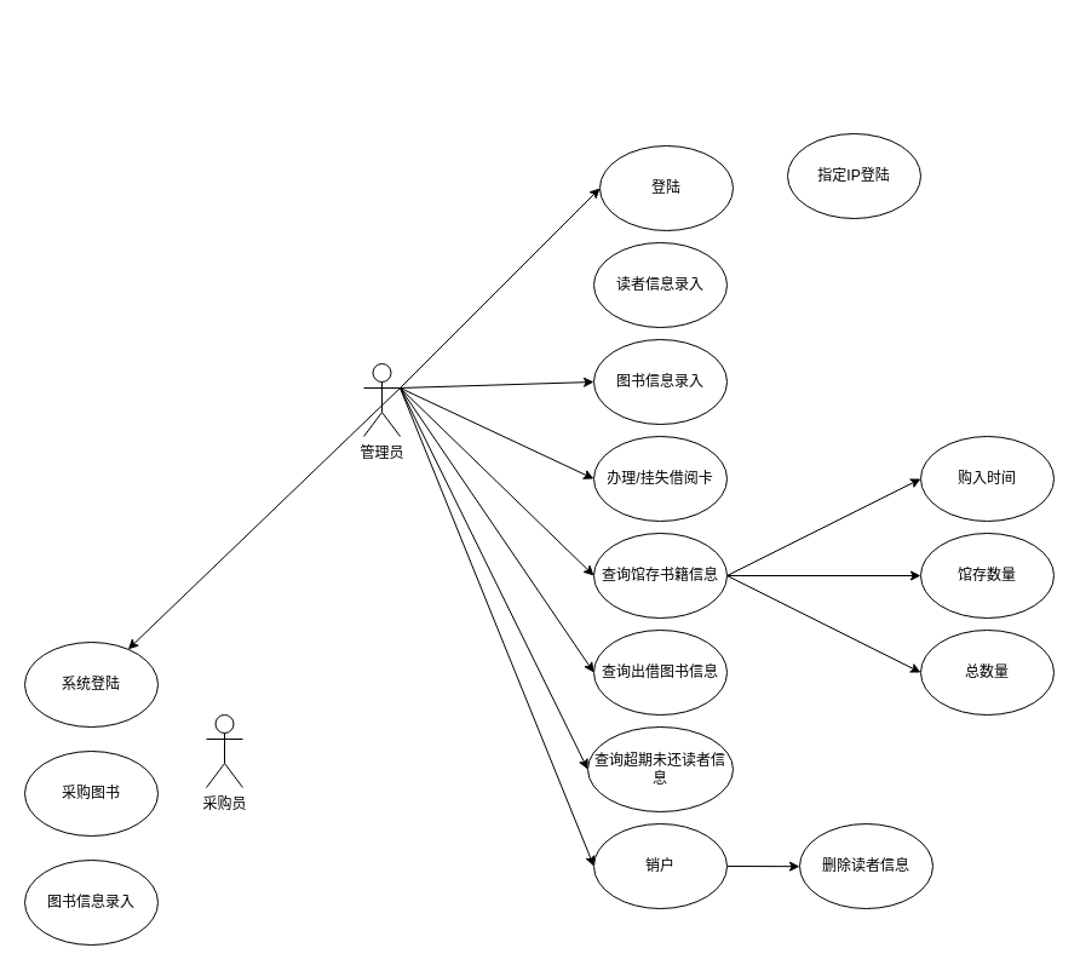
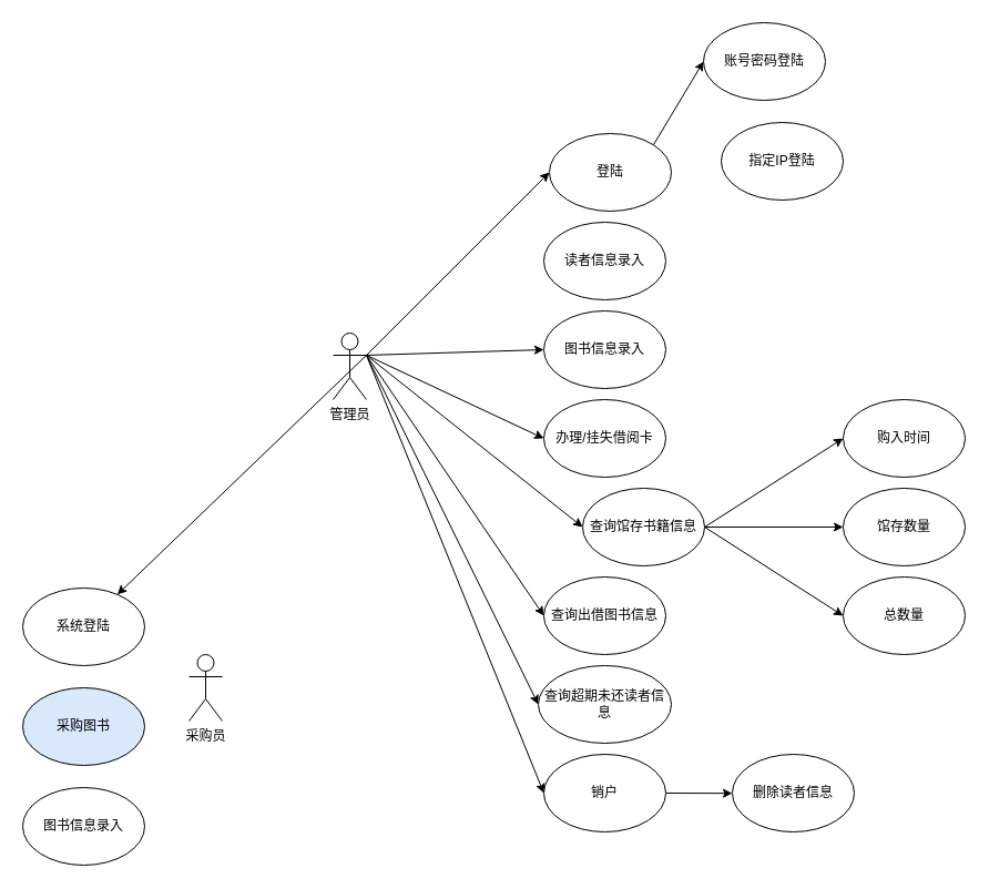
  <mxCell id="0" />
  <mxCell id="1" parent="0" />
  <mxCell id="2" style="orthogonalLoop=1;jettySize=auto;html=1;exitX=1;exitY=0.333;exitDx=0;exitDy=0;exitPerimeter=0;" edge="1" parent="1" source="10" target="33"><mxGeometry relative="1" as="geometry" /></mxCell>
  <mxCell id="3" style="orthogonalLoop=1;jettySize=auto;html=1;exitX=1;exitY=0.333;exitDx=0;exitDy=0;exitPerimeter=0;entryX=0;entryY=0.5;entryDx=0;entryDy=0;" edge="1" parent="1" source="10" target="12"><mxGeometry relative="1" as="geometry" /></mxCell>
  <mxCell id="4" style="orthogonalLoop=1;jettySize=auto;html=1;exitX=1;exitY=0.333;exitDx=0;exitDy=0;exitPerimeter=0;entryX=0;entryY=0.5;entryDx=0;entryDy=0;" edge="1" parent="1" source="10" target="13"><mxGeometry relative="1" as="geometry" /></mxCell>
  <mxCell id="5" style="orthogonalLoop=1;jettySize=auto;html=1;exitX=1;exitY=0.333;exitDx=0;exitDy=0;exitPerimeter=0;entryX=0;entryY=0.5;entryDx=0;entryDy=0;" edge="1" parent="1" source="10" target="17"><mxGeometry relative="1" as="geometry" /></mxCell>
  <mxCell id="6" style="edgeStyle=none;orthogonalLoop=1;jettySize=auto;html=1;exitX=1;exitY=0.333;exitDx=0;exitDy=0;exitPerimeter=0;entryX=0;entryY=0.5;entryDx=0;entryDy=0;" edge="1" parent="1" source="10" target="18"><mxGeometry relative="1" as="geometry" /></mxCell>
  <mxCell id="7" style="edgeStyle=none;orthogonalLoop=1;jettySize=auto;html=1;exitX=1;exitY=0.333;exitDx=0;exitDy=0;exitPerimeter=0;entryX=0;entryY=0.5;entryDx=0;entryDy=0;" edge="1" parent="1" source="10" target="19"><mxGeometry relative="1" as="geometry" /></mxCell>
  <mxCell id="8" style="edgeStyle=none;orthogonalLoop=1;jettySize=auto;html=1;exitX=1;exitY=0.333;exitDx=0;exitDy=0;exitPerimeter=0;entryX=0;entryY=0.5;entryDx=0;entryDy=0;" edge="1" parent="1" source="10" target="24"><mxGeometry relative="1" as="geometry" /></mxCell>
  <mxCell id="9" style="edgeStyle=none;orthogonalLoop=1;jettySize=auto;html=1;exitX=1;exitY=0.333;exitDx=0;exitDy=0;exitPerimeter=0;entryX=0;entryY=0.5;entryDx=0;entryDy=0;" edge="1" parent="1" source="10" target="26"><mxGeometry relative="1" as="geometry" /></mxCell>
  <mxCell id="10" value="管理员" style="shape=umlActor;verticalLabelPosition=bottom;verticalAlign=top;html=1;outlineConnect=0;" vertex="1" parent="1"><mxGeometry x="300" y="300" width="30" height="60" as="geometry" /></mxCell>
  <mxCell id="11" value="读者信息录入" style="ellipse;whiteSpace=wrap;html=1;" vertex="1" parent="1"><mxGeometry x="490" y="200" width="110" height="70" as="geometry" /></mxCell>
  <mxCell id="12" value="图书信息录入" style="ellipse;whiteSpace=wrap;html=1;" vertex="1" parent="1"><mxGeometry x="490" y="280" width="110" height="70" as="geometry" /></mxCell>
  <mxCell id="13" value="办理/挂失借阅卡" style="ellipse;whiteSpace=wrap;html=1;" vertex="1" parent="1"><mxGeometry x="490" y="360" width="110" height="70" as="geometry" /></mxCell>
  <mxCell id="14" style="edgeStyle=none;orthogonalLoop=1;jettySize=auto;html=1;exitX=1;exitY=0.5;exitDx=0;exitDy=0;entryX=0;entryY=0.5;entryDx=0;entryDy=0;" edge="1" parent="1" source="17" target="20"><mxGeometry relative="1" as="geometry" /></mxCell>
  <mxCell id="15" style="edgeStyle=none;orthogonalLoop=1;jettySize=auto;html=1;exitX=1;exitY=0.5;exitDx=0;exitDy=0;entryX=0;entryY=0.5;entryDx=0;entryDy=0;" edge="1" parent="1" source="17" target="21"><mxGeometry relative="1" as="geometry" /></mxCell>
  <mxCell id="16" style="edgeStyle=none;orthogonalLoop=1;jettySize=auto;html=1;exitX=1;exitY=0.5;exitDx=0;exitDy=0;entryX=0;entryY=0.5;entryDx=0;entryDy=0;" edge="1" parent="1" source="17" target="22"><mxGeometry relative="1" as="geometry" /></mxCell>
- <mxCell id="17" value="查询馆存书籍信息" style="ellipse;whiteSpace=wrap;html=1;" vertex="1" parent="1"><mxGeometry x="490" y="440" width="110" height="70" as="geometry" /></mxCell>
+ <mxCell id="17" value="查询馆存书籍信息" style="ellipse;whiteSpace=wrap;html=1;" vertex="1" parent="1"><mxGeometry x="525" y="440" width="110" height="70" as="geometry" /></mxCell>
  <mxCell id="18" value="查询出借图书信息" style="ellipse;whiteSpace=wrap;html=1;" vertex="1" parent="1"><mxGeometry x="490" y="520" width="110" height="70" as="geometry" /></mxCell>
  <mxCell id="19" value="查询超期未还读者信息" style="ellipse;whiteSpace=wrap;html=1;" vertex="1" parent="1"><mxGeometry x="485" y="600" width="120" height="70" as="geometry" /></mxCell>
  <mxCell id="20" value="购入时间" style="ellipse;whiteSpace=wrap;html=1;" vertex="1" parent="1"><mxGeometry x="760" y="360" width="110" height="70" as="geometry" /></mxCell>
  <mxCell id="21" value="馆存数量" style="ellipse;whiteSpace=wrap;html=1;" vertex="1" parent="1"><mxGeometry x="760" y="440" width="110" height="70" as="geometry" /></mxCell>
  <mxCell id="22" value="总数量" style="ellipse;whiteSpace=wrap;html=1;" vertex="1" parent="1"><mxGeometry x="760" y="520" width="110" height="70" as="geometry" /></mxCell>
+ <mxCell id="23" style="edgeStyle=none;orthogonalLoop=1;jettySize=auto;html=1;exitX=1;exitY=0;exitDx=0;exitDy=0;entryX=0;entryY=0.5;entryDx=0;entryDy=0;" edge="1" parent="1" source="24" target="29"><mxGeometry relative="1" as="geometry" /></mxCell>
  <mxCell id="24" value="登陆" style="ellipse;whiteSpace=wrap;html=1;" vertex="1" parent="1"><mxGeometry x="495" y="120" width="110" height="70" as="geometry" /></mxCell>
  <mxCell id="25" style="edgeStyle=none;orthogonalLoop=1;jettySize=auto;html=1;exitX=1;exitY=0.5;exitDx=0;exitDy=0;" edge="1" parent="1" source="26"><mxGeometry relative="1" as="geometry"><mxPoint x="660" y="715.19" as="targetPoint" /></mxGeometry></mxCell>
  <mxCell id="26" value="销户" style="ellipse;whiteSpace=wrap;html=1;" vertex="1" parent="1"><mxGeometry x="490" y="680" width="110" height="70" as="geometry" /></mxCell>
  <mxCell id="27" value="删除读者信息" style="ellipse;whiteSpace=wrap;html=1;" vertex="1" parent="1"><mxGeometry x="660" y="680" width="110" height="70" as="geometry" /></mxCell>
  <mxCell id="28" value="采购员" style="shape=umlActor;verticalLabelPosition=bottom;verticalAlign=top;html=1;outlineConnect=0;" vertex="1" parent="1"><mxGeometry x="170" y="590" width="30" height="60" as="geometry" /></mxCell>
+ <mxCell id="29" value="账号密码登陆" style="ellipse;whiteSpace=wrap;html=1;" vertex="1" parent="1"><mxGeometry x="634" y="20" width="110" height="70" as="geometry" /></mxCell>
  <mxCell id="30" value="指定IP登陆" style="ellipse;whiteSpace=wrap;html=1;" vertex="1" parent="1"><mxGeometry x="650" y="110" width="110" height="70" as="geometry" /></mxCell>
- <mxCell id="31" value="采购图书" style="ellipse;whiteSpace=wrap;html=1;" vertex="1" parent="1"><mxGeometry x="20" y="620" width="110" height="70" as="geometry" /></mxCell>
+ <mxCell id="31" value="采购图书" style="ellipse;whiteSpace=wrap;html=1;fillColor=#dae8fc;" vertex="1" parent="1"><mxGeometry x="20" y="620" width="110" height="70" as="geometry" /></mxCell>
  <mxCell id="32" value="图书信息录入" style="ellipse;whiteSpace=wrap;html=1;" vertex="1" parent="1"><mxGeometry x="20" y="710" width="110" height="70" as="geometry" /></mxCell>
  <mxCell id="33" value="系统登陆" style="ellipse;whiteSpace=wrap;html=1;" vertex="1" parent="1"><mxGeometry x="20" y="530" width="110" height="70" as="geometry" /></mxCell>
